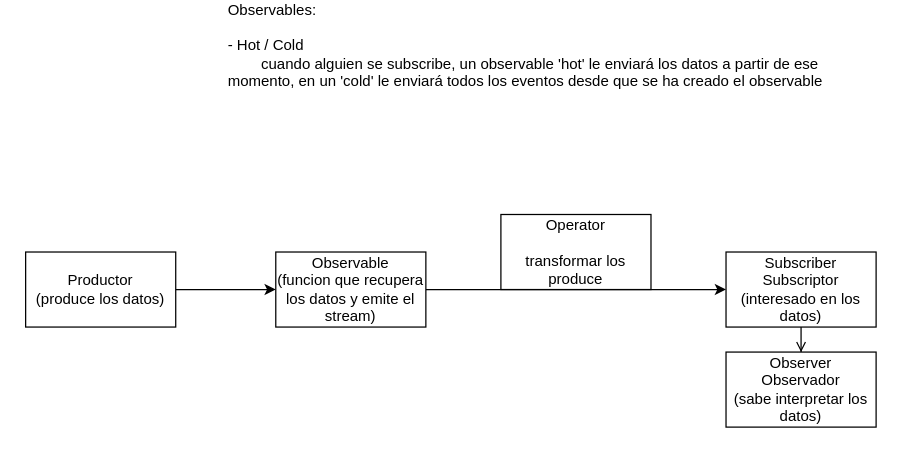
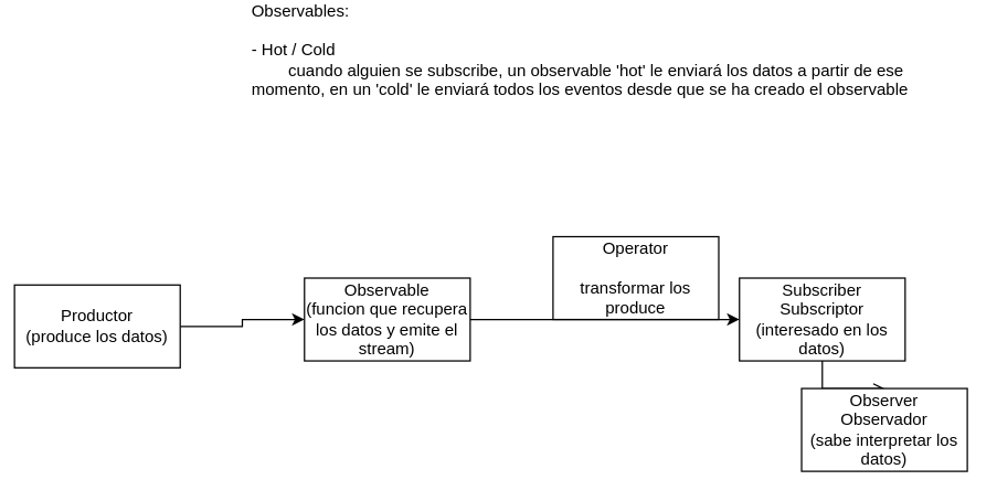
  <mxCell id="0" />
  <mxCell id="1" parent="0" />
  <mxCell id="2" style="edgeStyle=orthogonalEdgeStyle;rounded=0;orthogonalLoop=1;jettySize=auto;html=1;entryX=0;entryY=0.5;entryDx=0;entryDy=0;" edge="1" parent="1" source="3" target="5"><mxGeometry relative="1" as="geometry" /></mxCell>
- <mxCell id="3" value="Productor&lt;br&gt;(produce los datos)" style="rounded=0;whiteSpace=wrap;html=1;" vertex="1" parent="1"><mxGeometry x="20" y="200" width="120" height="60" as="geometry" /></mxCell>
+ <mxCell id="3" value="Productor&lt;br&gt;(produce los datos)" style="rounded=0;whiteSpace=wrap;html=1;" vertex="1" parent="1"><mxGeometry x="10" y="205" width="120" height="60" as="geometry" /></mxCell>
  <mxCell id="4" style="edgeStyle=orthogonalEdgeStyle;rounded=0;orthogonalLoop=1;jettySize=auto;html=1;" edge="1" parent="1" source="5" target="7"><mxGeometry relative="1" as="geometry" /></mxCell>
  <mxCell id="5" value="Observable&lt;br&gt;(funcion que recupera los datos y emite el stream)" style="rounded=0;whiteSpace=wrap;html=1;" vertex="1" parent="1"><mxGeometry x="220" y="200" width="120" height="60" as="geometry" /></mxCell>
  <mxCell id="6" style="edgeStyle=orthogonalEdgeStyle;rounded=0;orthogonalLoop=1;jettySize=auto;html=1;entryX=0.5;entryY=0;entryDx=0;entryDy=0;endArrow=open;" edge="1" parent="1" source="7" target="8"><mxGeometry relative="1" as="geometry" /></mxCell>
- <mxCell id="7" value="Subscriber&lt;br&gt;Subscriptor&lt;br&gt;(interesado en los datos)" style="rounded=0;whiteSpace=wrap;html=1;" vertex="1" parent="1"><mxGeometry x="580" y="200" width="120" height="60" as="geometry" /></mxCell>
+ <mxCell id="7" value="Subscriber&lt;br&gt;Subscriptor&lt;br&gt;(interesado en los datos)" style="rounded=0;whiteSpace=wrap;html=1;" vertex="1" parent="1"><mxGeometry x="535" y="200" width="120" height="60" as="geometry" /></mxCell>
  <mxCell id="8" value="Observer&lt;br&gt;Observador&lt;br&gt;(sabe interpretar los datos)" style="rounded=0;whiteSpace=wrap;html=1;" vertex="1" parent="1"><mxGeometry x="580" y="280" width="120" height="60" as="geometry" /></mxCell>
  <mxCell id="9" value="Operator&lt;br&gt;&lt;br&gt;transformar los produce" style="rounded=0;whiteSpace=wrap;html=1;" vertex="1" parent="1"><mxGeometry x="400" y="170" width="120" height="60" as="geometry" /></mxCell>
  <mxCell id="10" value="Observables:&lt;br&gt;&lt;br&gt;- Hot / Cold&amp;nbsp;&lt;br&gt;&lt;span style=&quot;white-space: pre&quot;&gt;&#09;&lt;/span&gt;cuando alguien se subscribe, un observable 'hot' le enviará los datos a partir de ese momento, en un 'cold' le enviará todos los eventos desde que se ha creado el observable" style="text;html=1;strokeColor=none;fillColor=none;align=left;verticalAlign=middle;whiteSpace=wrap;rounded=0;" vertex="1" parent="1"><mxGeometry x="180" y="20" width="520" height="30" as="geometry" /></mxCell>
